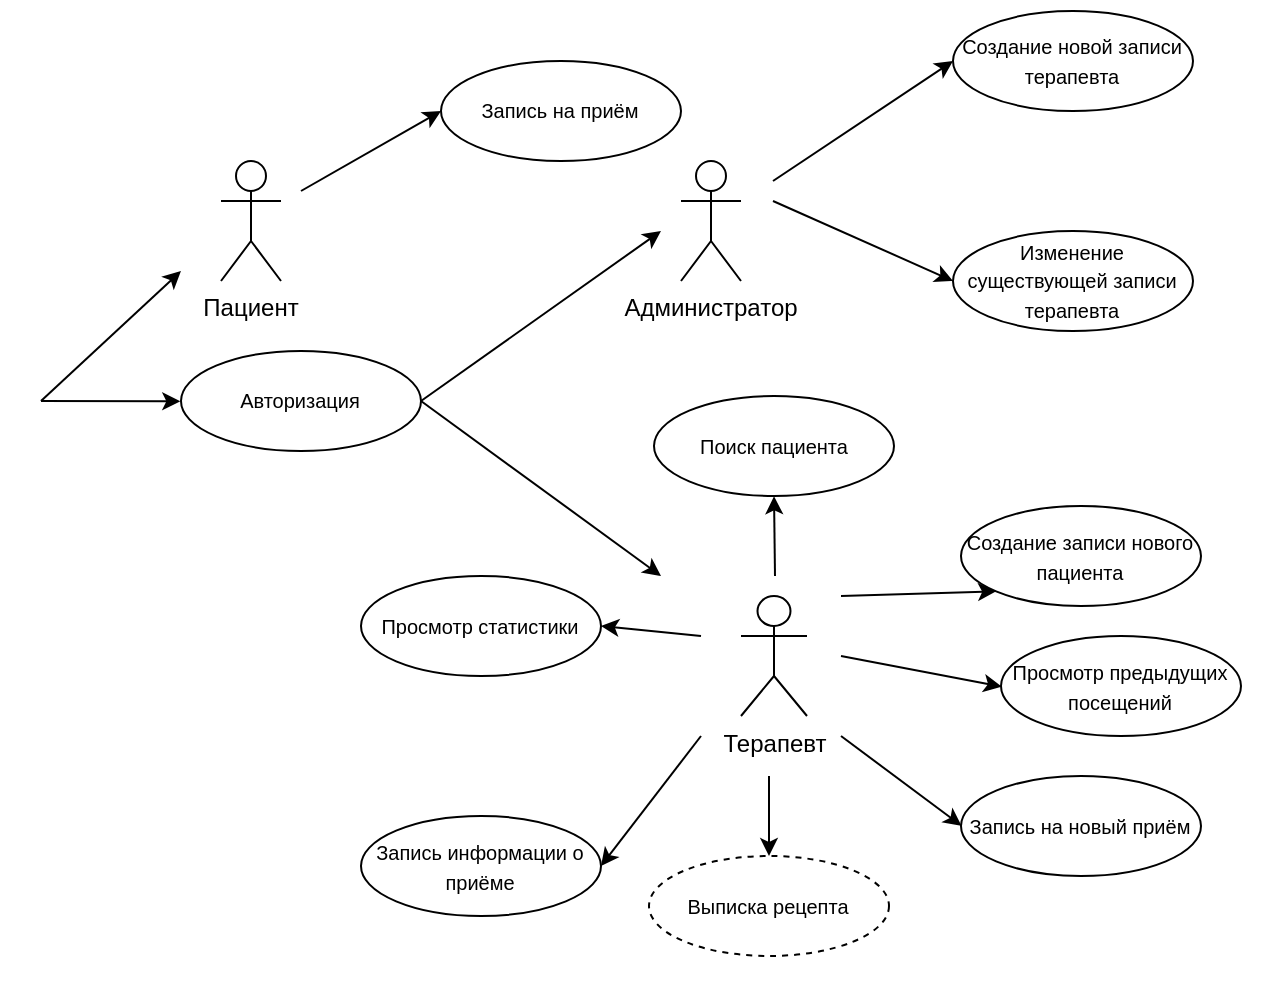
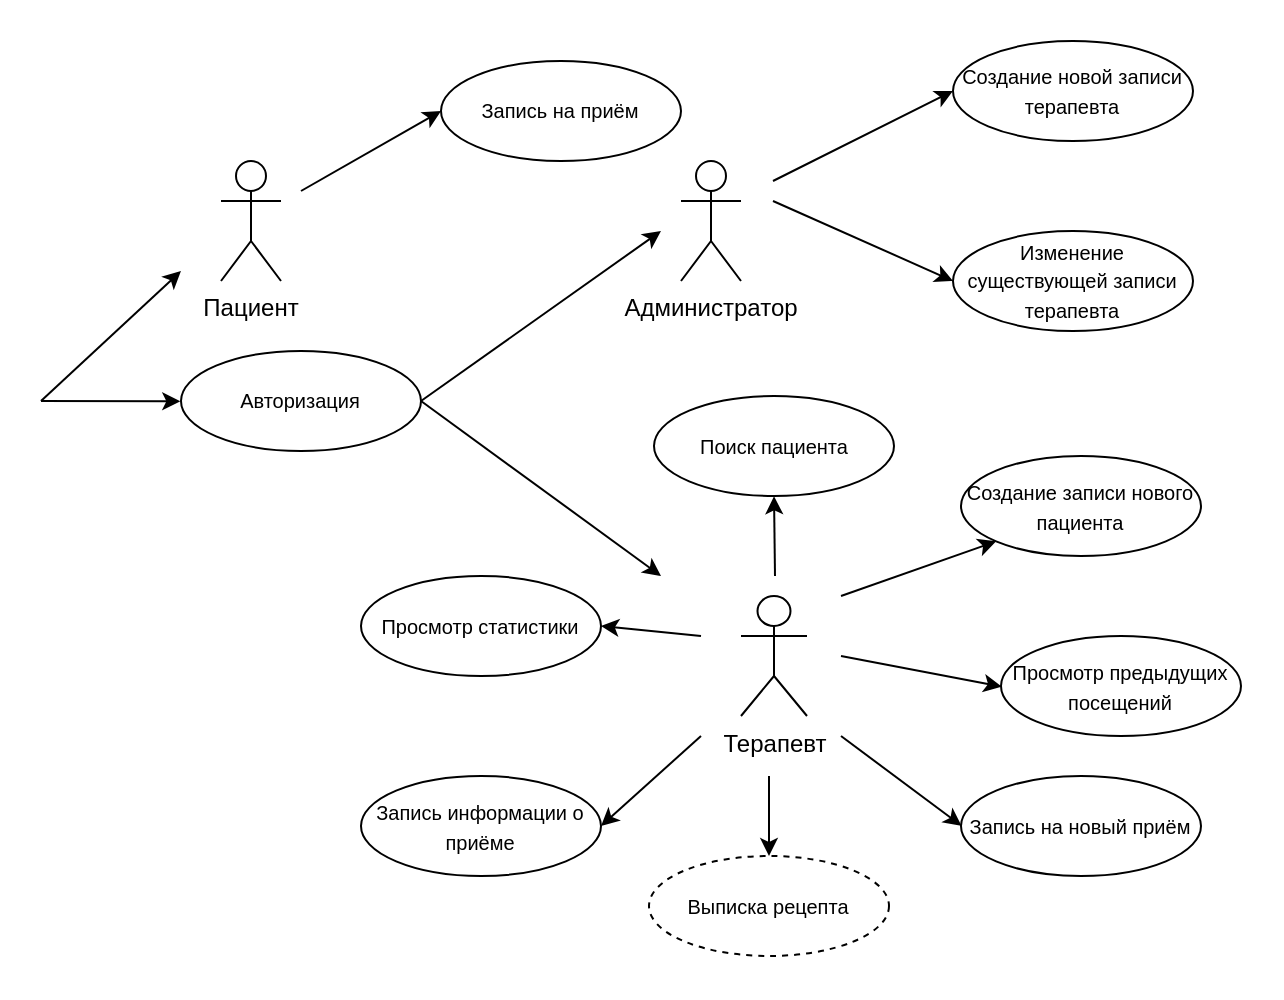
  <mxCell id="0" />
  <mxCell id="1" parent="0" />
  <mxCell id="2" style="edgeStyle=none;rounded=0;orthogonalLoop=1;jettySize=auto;html=1;entryX=0;entryY=0.5;entryDx=0;entryDy=0;" parent="1" target="14" edge="1"><mxGeometry relative="1" as="geometry"><mxPoint x="150" y="95" as="sourcePoint" /><mxPoint x="200" y="60" as="targetPoint" /></mxGeometry></mxCell>
  <mxCell id="3" value="Пациент&lt;br&gt;" style="shape=umlActor;verticalLabelPosition=bottom;labelBackgroundColor=#ffffff;verticalAlign=top;html=1;outlineConnect=0;" parent="1" vertex="1"><mxGeometry x="110" y="80" width="30" height="60" as="geometry" /></mxCell>
  <mxCell id="4" style="edgeStyle=none;rounded=0;orthogonalLoop=1;jettySize=auto;html=1;entryX=0.5;entryY=1;entryDx=0;entryDy=0;" parent="1" edge="1"><mxGeometry relative="1" as="geometry"><mxPoint x="387" y="287.5" as="sourcePoint" /><mxPoint x="386.517" y="247.638" as="targetPoint" /></mxGeometry></mxCell>
  <mxCell id="5" style="edgeStyle=none;rounded=0;orthogonalLoop=1;jettySize=auto;html=1;entryX=0;entryY=1;entryDx=0;entryDy=0;" parent="1" target="12" edge="1"><mxGeometry relative="1" as="geometry"><mxPoint x="420" y="297.5" as="sourcePoint" /></mxGeometry></mxCell>
  <mxCell id="6" style="edgeStyle=none;rounded=0;orthogonalLoop=1;jettySize=auto;html=1;entryX=0;entryY=0.5;entryDx=0;entryDy=0;" parent="1" edge="1"><mxGeometry relative="1" as="geometry"><mxPoint x="420" y="327.5" as="sourcePoint" /><mxPoint x="500.31" y="342.81" as="targetPoint" /></mxGeometry></mxCell>
  <mxCell id="7" style="edgeStyle=none;rounded=0;orthogonalLoop=1;jettySize=auto;html=1;entryX=0;entryY=0.5;entryDx=0;entryDy=0;" parent="1" edge="1"><mxGeometry relative="1" as="geometry"><mxPoint x="420" y="367.5" as="sourcePoint" /><mxPoint x="480.31" y="412.466" as="targetPoint" /></mxGeometry></mxCell>
  <mxCell id="8" style="edgeStyle=none;rounded=0;orthogonalLoop=1;jettySize=auto;html=1;entryX=1;entryY=0.5;entryDx=0;entryDy=0;" parent="1" target="13" edge="1"><mxGeometry relative="1" as="geometry"><mxPoint x="350" y="367.5" as="sourcePoint" /></mxGeometry></mxCell>
  <mxCell id="9" style="edgeStyle=none;rounded=0;orthogonalLoop=1;jettySize=auto;html=1;" parent="1" target="11" edge="1"><mxGeometry relative="1" as="geometry"><mxPoint x="384" y="387.5" as="sourcePoint" /></mxGeometry></mxCell>
  <mxCell id="10" value="Терапевт" style="shape=umlActor;verticalLabelPosition=bottom;labelBackgroundColor=#ffffff;verticalAlign=top;html=1;outlineConnect=0;" parent="1" vertex="1"><mxGeometry x="370" y="297.5" width="33" height="60" as="geometry" /></mxCell>
  <mxCell id="11" value="&lt;span style=&quot;font-size: 10px&quot;&gt;Выписка рецепта&lt;/span&gt;&lt;br&gt;" style="ellipse;whiteSpace=wrap;html=1;dashed=1;" parent="1" vertex="1"><mxGeometry x="324" y="427.5" width="120" height="50" as="geometry" /></mxCell>
- <mxCell id="12" value="&lt;span style=&quot;font-size: 10px&quot;&gt;Создание записи нового пациента&lt;/span&gt;" style="ellipse;whiteSpace=wrap;html=1;" parent="1" vertex="1"><mxGeometry x="480" y="252.5" width="120" height="50" as="geometry" /></mxCell>
- <mxCell id="13" value="&lt;span style=&quot;font-size: 10px&quot;&gt;Запись информации о приёме&lt;/span&gt;" style="ellipse;whiteSpace=wrap;html=1;" parent="1" vertex="1"><mxGeometry x="180" y="407.5" width="120" height="50" as="geometry" /></mxCell>
+ <mxCell id="12" value="&lt;span style=&quot;font-size: 10px&quot;&gt;Создание записи нового пациента&lt;/span&gt;" style="ellipse;whiteSpace=wrap;html=1;" parent="1" vertex="1"><mxGeometry x="480" y="227.5" width="120" height="50" as="geometry" /></mxCell>
+ <mxCell id="13" value="&lt;span style=&quot;font-size: 10px&quot;&gt;Запись информации о приёме&lt;/span&gt;" style="ellipse;whiteSpace=wrap;html=1;" parent="1" vertex="1"><mxGeometry x="180" y="387.5" width="120" height="50" as="geometry" /></mxCell>
  <mxCell id="14" value="&lt;span style=&quot;font-size: 10px&quot;&gt;Запись на приём&lt;/span&gt;" style="ellipse;whiteSpace=wrap;html=1;" parent="1" vertex="1"><mxGeometry x="220" y="30" width="120" height="50" as="geometry" /></mxCell>
  <mxCell id="15" style="edgeStyle=none;rounded=0;orthogonalLoop=1;jettySize=auto;html=1;entryX=0;entryY=0.5;entryDx=0;entryDy=0;" parent="1" edge="1"><mxGeometry relative="1" as="geometry"><mxPoint x="20" y="200" as="sourcePoint" /><mxPoint x="89.647" y="200.118" as="targetPoint" /></mxGeometry></mxCell>
  <mxCell id="16" style="edgeStyle=none;rounded=0;orthogonalLoop=1;jettySize=auto;html=1;exitX=1;exitY=0.5;exitDx=0;exitDy=0;" parent="1" source="27" edge="1"><mxGeometry relative="1" as="geometry"><mxPoint x="209.647" y="182.618" as="sourcePoint" /><mxPoint x="330" y="287.5" as="targetPoint" /></mxGeometry></mxCell>
  <mxCell id="17" style="edgeStyle=none;rounded=0;orthogonalLoop=1;jettySize=auto;html=1;" parent="1" edge="1"><mxGeometry relative="1" as="geometry"><mxPoint x="20" y="200" as="sourcePoint" /><mxPoint x="90" y="135" as="targetPoint" /></mxGeometry></mxCell>
  <mxCell id="18" value="&lt;span style=&quot;font-size: 10px&quot;&gt;Поиск пациента&lt;/span&gt;" style="ellipse;whiteSpace=wrap;html=1;" parent="1" vertex="1"><mxGeometry x="326.5" y="197.5" width="120" height="50" as="geometry" /></mxCell>
  <mxCell id="19" value="&lt;span style=&quot;font-size: 10px&quot;&gt;Просмотр предыдущих посещений&lt;/span&gt;" style="ellipse;whiteSpace=wrap;html=1;" parent="1" vertex="1"><mxGeometry x="500" y="317.5" width="120" height="50" as="geometry" /></mxCell>
  <mxCell id="20" value="&lt;span style=&quot;font-size: 10px&quot;&gt;Запись на новый приём&lt;/span&gt;" style="ellipse;whiteSpace=wrap;html=1;" parent="1" vertex="1"><mxGeometry x="480" y="387.5" width="120" height="50" as="geometry" /></mxCell>
  <mxCell id="21" value="Администратор&lt;br&gt;" style="shape=umlActor;verticalLabelPosition=bottom;labelBackgroundColor=#ffffff;verticalAlign=top;html=1;outlineConnect=0;" parent="1" vertex="1"><mxGeometry x="340" y="80" width="30" height="60" as="geometry" /></mxCell>
  <mxCell id="22" style="edgeStyle=none;rounded=0;orthogonalLoop=1;jettySize=auto;html=1;exitX=1;exitY=0.5;exitDx=0;exitDy=0;" parent="1" source="27" edge="1"><mxGeometry relative="1" as="geometry"><mxPoint x="109.647" y="200.118" as="sourcePoint" /><mxPoint x="330" y="115" as="targetPoint" /></mxGeometry></mxCell>
  <mxCell id="23" style="edgeStyle=none;rounded=0;orthogonalLoop=1;jettySize=auto;html=1;entryX=0;entryY=0.5;entryDx=0;entryDy=0;" parent="1" target="25" edge="1"><mxGeometry relative="1" as="geometry"><mxPoint x="386" y="90" as="sourcePoint" /><mxPoint x="476" y="50" as="targetPoint" /></mxGeometry></mxCell>
  <mxCell id="24" style="edgeStyle=none;rounded=0;orthogonalLoop=1;jettySize=auto;html=1;" parent="1" edge="1"><mxGeometry relative="1" as="geometry"><mxPoint x="386" y="100" as="sourcePoint" /><mxPoint x="476" y="140" as="targetPoint" /></mxGeometry></mxCell>
- <mxCell id="25" value="&lt;span style=&quot;font-size: 10px&quot;&gt;Создание новой записи терапевта&lt;/span&gt;" style="ellipse;whiteSpace=wrap;html=1;" parent="1" vertex="1"><mxGeometry x="476" y="5" width="120" height="50" as="geometry" /></mxCell>
+ <mxCell id="25" value="&lt;span style=&quot;font-size: 10px&quot;&gt;Создание новой записи терапевта&lt;/span&gt;" style="ellipse;whiteSpace=wrap;html=1;" parent="1" vertex="1"><mxGeometry x="476" y="20" width="120" height="50" as="geometry" /></mxCell>
  <mxCell id="26" value="&lt;span style=&quot;font-size: 10px&quot;&gt;Изменение существующей записи терапевта&lt;/span&gt;" style="ellipse;whiteSpace=wrap;html=1;" parent="1" vertex="1"><mxGeometry x="476" y="115" width="120" height="50" as="geometry" /></mxCell>
  <mxCell id="27" value="&lt;span style=&quot;font-size: 10px&quot;&gt;Авторизация&lt;/span&gt;" style="ellipse;whiteSpace=wrap;html=1;" parent="1" vertex="1"><mxGeometry x="90" y="175" width="120" height="50" as="geometry" /></mxCell>
  <mxCell id="28" value="&lt;span style=&quot;font-size: 10px&quot;&gt;Просмотр статистики&lt;/span&gt;" style="ellipse;whiteSpace=wrap;html=1;" parent="1" vertex="1"><mxGeometry x="180" y="287.5" width="120" height="50" as="geometry" /></mxCell>
  <mxCell id="29" style="edgeStyle=none;rounded=0;orthogonalLoop=1;jettySize=auto;html=1;entryX=1;entryY=0.5;entryDx=0;entryDy=0;" parent="1" target="28" edge="1"><mxGeometry relative="1" as="geometry"><mxPoint x="350" y="317.5" as="sourcePoint" /><mxPoint x="510.31" y="352.81" as="targetPoint" /></mxGeometry></mxCell>
